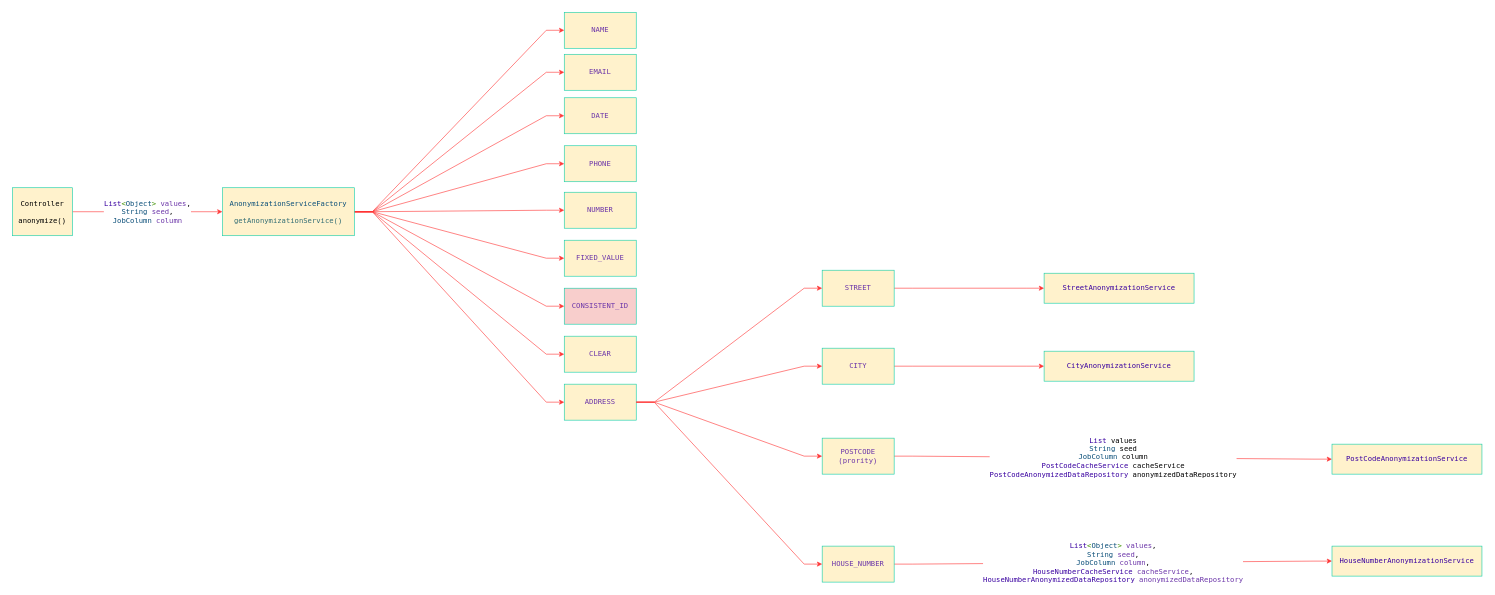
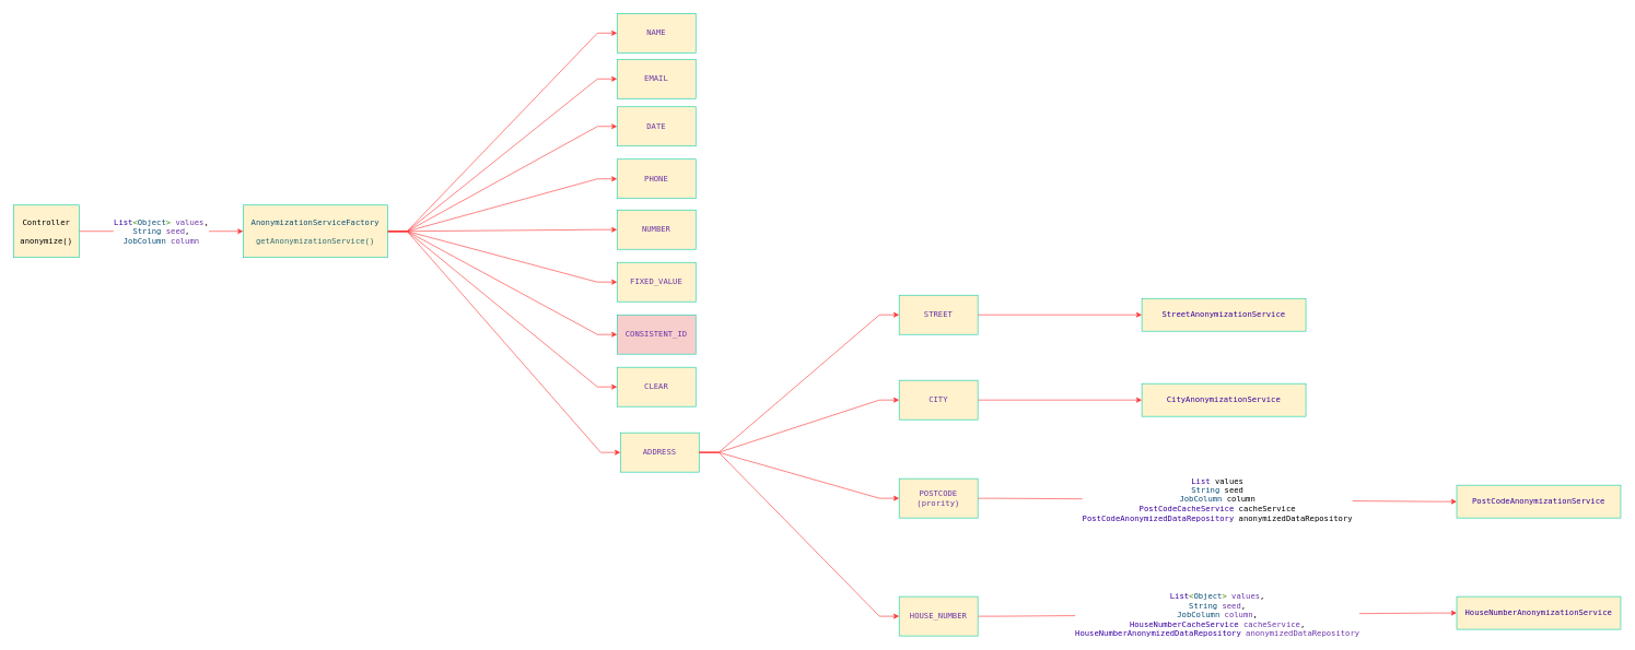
  <mxCell id="0" />
  <mxCell id="1" parent="0" />
  <mxCell id="2" value="&lt;div style=&quot;background-color:#ffffff;color:#000000&quot;&gt;&lt;pre style=&quot;font-family:'Monaco',monospace;font-size:9.0pt;&quot;&gt;&lt;span style=&quot;color:#3900a0;&quot;&gt;List&lt;/span&gt;&lt;span style=&quot;color:#3f9101;&quot;&gt;&amp;lt;&lt;/span&gt;&lt;span style=&quot;color:#0b4f79;&quot;&gt;Object&lt;/span&gt;&lt;span style=&quot;color:#3f9101;&quot;&gt;&amp;gt; &lt;/span&gt;&lt;span style=&quot;color:#6c36a9;&quot;&gt;values&lt;/span&gt;,&lt;br&gt;&lt;span style=&quot;color:#0b4f79;&quot;&gt;String &lt;/span&gt;&lt;span style=&quot;color:#6c36a9;&quot;&gt;seed&lt;/span&gt;,&lt;br&gt;&lt;span style=&quot;color:#0b4f79;&quot;&gt;JobColumn &lt;/span&gt;&lt;span style=&quot;color:#6c36a9;&quot;&gt;column&lt;/span&gt;&lt;/pre&gt;&lt;/div&gt;" style="edgeStyle=orthogonalEdgeStyle;shape=connector;rounded=0;orthogonalLoop=1;jettySize=auto;html=1;strokeColor=#FF3333;align=center;verticalAlign=middle;fontFamily=Lucida Console;fontSize=24;fontColor=default;labelBorderColor=none;labelBackgroundColor=default;endArrow=classic;" parent="1" source="3" target="13" edge="1"><mxGeometry relative="1" as="geometry" /></mxCell>
  <mxCell id="3" value="&lt;pre style=&quot;font-family: Monaco, monospace; font-size: 9pt;&quot;&gt;&lt;font style=&quot;color: rgb(0, 0, 0);&quot;&gt;Controller&lt;/font&gt;&lt;/pre&gt;&lt;pre style=&quot;font-family: Monaco, monospace; font-size: 9pt;&quot;&gt;anonymize()&lt;/pre&gt;" style="rounded=0;whiteSpace=wrap;html=1;fontSize=24;fontFamily=Lucida Console;fillColor=#fff2cc;strokeColor=light-dark(#0dcea8, #6d5100);labelBorderColor=none;" parent="1" vertex="1"><mxGeometry x="20" y="312.5" width="100" height="80" as="geometry" /></mxCell>
  <mxCell id="4" value="" style="edgeStyle=entityRelationEdgeStyle;shape=connector;rounded=0;orthogonalLoop=1;jettySize=auto;html=1;strokeColor=#FF3333;align=center;verticalAlign=middle;fontFamily=Lucida Console;fontSize=24;fontColor=default;labelBorderColor=none;labelBackgroundColor=default;endArrow=classic;" parent="1" source="13" target="14" edge="1"><mxGeometry relative="1" as="geometry" /></mxCell>
  <mxCell id="5" value="" style="edgeStyle=entityRelationEdgeStyle;shape=connector;rounded=0;orthogonalLoop=1;jettySize=auto;html=1;strokeColor=#FF3333;align=center;verticalAlign=middle;fontFamily=Lucida Console;fontSize=24;fontColor=default;labelBorderColor=none;labelBackgroundColor=default;endArrow=classic;" parent="1" source="13" target="15" edge="1"><mxGeometry relative="1" as="geometry" /></mxCell>
  <mxCell id="6" value="" style="edgeStyle=entityRelationEdgeStyle;shape=connector;rounded=0;orthogonalLoop=1;jettySize=auto;html=1;strokeColor=#FF3333;align=center;verticalAlign=middle;fontFamily=Lucida Console;fontSize=24;fontColor=default;labelBorderColor=none;labelBackgroundColor=default;endArrow=classic;" parent="1" source="13" target="16" edge="1"><mxGeometry relative="1" as="geometry" /></mxCell>
  <mxCell id="7" value="" style="edgeStyle=entityRelationEdgeStyle;shape=connector;rounded=0;orthogonalLoop=1;jettySize=auto;html=1;strokeColor=#FF3333;align=center;verticalAlign=middle;fontFamily=Lucida Console;fontSize=24;fontColor=default;labelBorderColor=none;labelBackgroundColor=default;endArrow=classic;" parent="1" source="13" target="17" edge="1"><mxGeometry relative="1" as="geometry" /></mxCell>
  <mxCell id="8" value="" style="edgeStyle=entityRelationEdgeStyle;shape=connector;rounded=0;orthogonalLoop=1;jettySize=auto;html=1;strokeColor=#FF3333;align=center;verticalAlign=middle;fontFamily=Lucida Console;fontSize=24;fontColor=default;labelBorderColor=none;labelBackgroundColor=default;endArrow=classic;" parent="1" source="13" target="18" edge="1"><mxGeometry relative="1" as="geometry" /></mxCell>
  <mxCell id="9" value="" style="edgeStyle=entityRelationEdgeStyle;shape=connector;rounded=0;orthogonalLoop=1;jettySize=auto;html=1;strokeColor=#FF3333;align=center;verticalAlign=middle;fontFamily=Lucida Console;fontSize=24;fontColor=default;labelBorderColor=none;labelBackgroundColor=default;endArrow=classic;" parent="1" source="13" target="19" edge="1"><mxGeometry relative="1" as="geometry" /></mxCell>
  <mxCell id="10" value="" style="edgeStyle=entityRelationEdgeStyle;shape=connector;rounded=0;orthogonalLoop=1;jettySize=auto;html=1;strokeColor=#FF3333;align=center;verticalAlign=middle;fontFamily=Lucida Console;fontSize=24;fontColor=default;labelBorderColor=none;labelBackgroundColor=default;endArrow=classic;" parent="1" source="13" target="20" edge="1"><mxGeometry relative="1" as="geometry" /></mxCell>
  <mxCell id="11" value="" style="edgeStyle=entityRelationEdgeStyle;shape=connector;rounded=0;orthogonalLoop=1;jettySize=auto;html=1;strokeColor=#FF3333;align=center;verticalAlign=middle;fontFamily=Lucida Console;fontSize=24;fontColor=default;labelBorderColor=none;labelBackgroundColor=default;endArrow=classic;" parent="1" source="13" target="21" edge="1"><mxGeometry relative="1" as="geometry" /></mxCell>
  <mxCell id="12" value="" style="edgeStyle=entityRelationEdgeStyle;shape=connector;rounded=0;orthogonalLoop=1;jettySize=auto;html=1;strokeColor=#FF3333;align=center;verticalAlign=middle;fontFamily=Lucida Console;fontSize=24;fontColor=default;labelBorderColor=none;labelBackgroundColor=default;endArrow=classic;" parent="1" source="13" target="22" edge="1"><mxGeometry relative="1" as="geometry" /></mxCell>
  <mxCell id="13" value="&lt;div&gt;&lt;pre style=&quot;font-family: Monaco, monospace; font-size: 9pt;&quot;&gt;&lt;span style=&quot;color: rgb(50, 109, 116);&quot;&gt;&lt;div style=&quot;color: rgb(0, 0, 0);&quot;&gt;&lt;pre style=&quot;font-family: Monaco, monospace; font-size: 9pt;&quot;&gt;&lt;span style=&quot;color: rgb(11, 79, 121);&quot;&gt;AnonymizationServiceFactory&lt;/span&gt;&lt;/pre&gt;&lt;/div&gt;&lt;/span&gt;&lt;/pre&gt;&lt;pre style=&quot;font-family: Monaco, monospace; font-size: 9pt;&quot;&gt;&lt;span style=&quot;color: rgb(50, 109, 116);&quot;&gt;getAnonymizationService()&lt;/span&gt;&lt;/pre&gt;&lt;/div&gt;" style="rounded=0;whiteSpace=wrap;html=1;fontSize=24;fontFamily=Lucida Console;fillColor=#fff2cc;strokeColor=light-dark(#0dcea8, #6d5100);labelBorderColor=none;" parent="1" vertex="1"><mxGeometry x="370" y="312.5" width="220" height="80" as="geometry" /></mxCell>
  <mxCell id="14" value="&lt;div&gt;&lt;pre style=&quot;font-family: Monaco, monospace; font-size: 9pt;&quot;&gt;&lt;span style=&quot;color: rgb(108, 54, 169);&quot;&gt;NAME&lt;/span&gt;&lt;/pre&gt;&lt;/div&gt;" style="whiteSpace=wrap;html=1;fontSize=24;fontFamily=Lucida Console;fillColor=#fff2cc;strokeColor=light-dark(#0dcea8, #6d5100);rounded=0;labelBorderColor=none;" parent="1" vertex="1"><mxGeometry x="940" y="20" width="120" height="60" as="geometry" /></mxCell>
  <mxCell id="15" value="&lt;div style=&quot;&quot;&gt;&lt;pre style=&quot;font-family: Monaco, monospace; font-size: 9pt;&quot;&gt;&lt;span style=&quot;color: rgb(108, 54, 169);&quot;&gt;EMAIL&lt;/span&gt;&lt;/pre&gt;&lt;/div&gt;" style="whiteSpace=wrap;html=1;fontSize=24;fontFamily=Lucida Console;fillColor=#fff2cc;strokeColor=light-dark(#0dcea8, #6d5100);rounded=0;labelBorderColor=none;" parent="1" vertex="1"><mxGeometry x="940" y="90" width="120" height="60" as="geometry" /></mxCell>
  <mxCell id="16" value="&lt;div style=&quot;&quot;&gt;&lt;pre style=&quot;font-family: Monaco, monospace; font-size: 9pt;&quot;&gt;&lt;span style=&quot;color: rgb(108, 54, 169);&quot;&gt;DATE&lt;/span&gt;&lt;/pre&gt;&lt;/div&gt;" style="whiteSpace=wrap;html=1;fontSize=24;fontFamily=Lucida Console;fillColor=#fff2cc;strokeColor=light-dark(#0dcea8, #6d5100);rounded=0;labelBorderColor=none;" parent="1" vertex="1"><mxGeometry x="940" y="162.5" width="120" height="60" as="geometry" /></mxCell>
  <mxCell id="17" value="&lt;div style=&quot;&quot;&gt;&lt;pre style=&quot;font-family: Monaco, monospace; font-size: 9pt;&quot;&gt;&lt;span style=&quot;color: rgb(108, 54, 169);&quot;&gt;PHONE&lt;/span&gt;&lt;/pre&gt;&lt;/div&gt;" style="whiteSpace=wrap;html=1;fontSize=24;fontFamily=Lucida Console;fillColor=#fff2cc;strokeColor=light-dark(#0dcea8, #6d5100);rounded=0;labelBorderColor=none;" parent="1" vertex="1"><mxGeometry x="940" y="242.5" width="120" height="60" as="geometry" /></mxCell>
  <mxCell id="18" value="&lt;div style=&quot;&quot;&gt;&lt;pre style=&quot;font-family: Monaco, monospace; font-size: 9pt;&quot;&gt;&lt;span style=&quot;color: rgb(108, 54, 169);&quot;&gt;NUMBER&lt;/span&gt;&lt;/pre&gt;&lt;/div&gt;" style="whiteSpace=wrap;html=1;fontSize=24;fontFamily=Lucida Console;fillColor=#fff2cc;strokeColor=light-dark(#0dcea8, #6d5100);rounded=0;labelBorderColor=none;" parent="1" vertex="1"><mxGeometry x="940" y="320" width="120" height="60" as="geometry" /></mxCell>
  <mxCell id="19" value="&lt;div style=&quot;&quot;&gt;&lt;pre style=&quot;font-family: Monaco, monospace; font-size: 9pt;&quot;&gt;&lt;span style=&quot;color: rgb(108, 54, 169);&quot;&gt;FIXED_VALUE&lt;/span&gt;&lt;/pre&gt;&lt;/div&gt;" style="whiteSpace=wrap;html=1;fontSize=24;fontFamily=Lucida Console;fillColor=#fff2cc;strokeColor=light-dark(#0dcea8, #6d5100);rounded=0;labelBorderColor=none;" parent="1" vertex="1"><mxGeometry x="940" y="400" width="120" height="60" as="geometry" /></mxCell>
  <mxCell id="20" value="&lt;div style=&quot;&quot;&gt;&lt;pre style=&quot;font-family: Monaco, monospace; font-size: 9pt;&quot;&gt;&lt;span style=&quot;color: rgb(108, 54, 169);&quot;&gt;CONSISTENT_ID&lt;/span&gt;&lt;/pre&gt;&lt;/div&gt;" style="whiteSpace=wrap;html=1;fontSize=24;fontFamily=Lucida Console;fillColor=#f8cecc;strokeColor=light-dark(#0dcea8, #6d5100);rounded=0;labelBorderColor=none;" parent="1" vertex="1"><mxGeometry x="940" y="480" width="120" height="60" as="geometry" /></mxCell>
  <mxCell id="21" value="&lt;div style=&quot;&quot;&gt;&lt;pre style=&quot;font-family: Monaco, monospace; font-size: 9pt;&quot;&gt;&lt;span style=&quot;color: rgb(108, 54, 169);&quot;&gt;CLEAR&lt;/span&gt;&lt;/pre&gt;&lt;/div&gt;" style="whiteSpace=wrap;html=1;fontSize=24;fontFamily=Lucida Console;fillColor=#fff2cc;strokeColor=light-dark(#0dcea8, #6d5100);rounded=0;labelBorderColor=none;" parent="1" vertex="1"><mxGeometry x="940" y="560" width="120" height="60" as="geometry" /></mxCell>
- <mxCell id="22" value="&lt;div style=&quot;&quot;&gt;&lt;pre style=&quot;font-family: Monaco, monospace; font-size: 9pt;&quot;&gt;&lt;span style=&quot;color: rgb(108, 54, 169);&quot;&gt;ADDRESS&lt;/span&gt;&lt;/pre&gt;&lt;/div&gt;" style="whiteSpace=wrap;html=1;fontSize=24;fontFamily=Lucida Console;fillColor=#fff2cc;strokeColor=light-dark(#0dcea8, #6d5100);rounded=0;labelBorderColor=none;" parent="1" vertex="1"><mxGeometry x="940" y="640" width="120" height="60" as="geometry" /></mxCell>
+ <mxCell id="22" value="&lt;div style=&quot;&quot;&gt;&lt;pre style=&quot;font-family: Monaco, monospace; font-size: 9pt;&quot;&gt;&lt;span style=&quot;color: rgb(108, 54, 169);&quot;&gt;ADDRESS&lt;/span&gt;&lt;/pre&gt;&lt;/div&gt;" style="whiteSpace=wrap;html=1;fontSize=24;fontFamily=Lucida Console;fillColor=#fff2cc;strokeColor=light-dark(#0dcea8, #6d5100);rounded=0;labelBorderColor=none;" parent="1" vertex="1"><mxGeometry x="945" y="660" width="120" height="60" as="geometry" /></mxCell>
  <mxCell id="23" value="" style="edgeStyle=entityRelationEdgeStyle;shape=connector;rounded=0;orthogonalLoop=1;jettySize=auto;html=1;strokeColor=#FF3333;align=center;verticalAlign=middle;fontFamily=Lucida Console;fontSize=24;fontColor=default;labelBorderColor=none;labelBackgroundColor=default;endArrow=classic;" parent="1" source="24" target="35" edge="1"><mxGeometry relative="1" as="geometry" /></mxCell>
  <mxCell id="24" value="&lt;div style=&quot;&quot;&gt;&lt;pre style=&quot;font-family: Monaco, monospace; font-size: 9pt;&quot;&gt;&lt;div&gt;&lt;pre style=&quot;font-family: Monaco, monospace; font-size: 9pt;&quot;&gt;&lt;span style=&quot;color: rgb(108, 54, 169);&quot;&gt;STREET&lt;/span&gt;&lt;/pre&gt;&lt;/div&gt;&lt;/pre&gt;&lt;/div&gt;" style="whiteSpace=wrap;html=1;fontSize=24;fontFamily=Lucida Console;fillColor=#fff2cc;strokeColor=light-dark(#0dcea8, #6d5100);rounded=0;labelBorderColor=none;" parent="1" vertex="1"><mxGeometry x="1370" y="450" width="120" height="60" as="geometry" /></mxCell>
  <mxCell id="25" value="" style="edgeStyle=entityRelationEdgeStyle;shape=connector;rounded=0;orthogonalLoop=1;jettySize=auto;html=1;strokeColor=#FF3333;align=center;verticalAlign=middle;fontFamily=Lucida Console;fontSize=24;fontColor=default;labelBorderColor=none;labelBackgroundColor=default;endArrow=classic;" parent="1" source="26" target="36" edge="1"><mxGeometry relative="1" as="geometry" /></mxCell>
  <mxCell id="26" value="&lt;div style=&quot;&quot;&gt;&lt;pre style=&quot;font-family: Monaco, monospace; font-size: 9pt;&quot;&gt;&lt;div style=&quot;&quot;&gt;&lt;pre style=&quot;font-family: Monaco, monospace; font-size: 9pt;&quot;&gt;&lt;span style=&quot;color: rgb(108, 54, 169);&quot;&gt;CITY&lt;/span&gt;&lt;/pre&gt;&lt;/div&gt;&lt;/pre&gt;&lt;/div&gt;" style="whiteSpace=wrap;html=1;fontSize=24;fontFamily=Lucida Console;fillColor=#fff2cc;strokeColor=light-dark(#0dcea8, #6d5100);rounded=0;labelBorderColor=none;" parent="1" vertex="1"><mxGeometry x="1370" y="580" width="120" height="60" as="geometry" /></mxCell>
  <mxCell id="27" value="&lt;div style=&quot;background-color:#ffffff;color:#000000&quot;&gt;&lt;pre style=&quot;font-family:'Monaco',monospace;font-size:9.0pt;&quot;&gt;&lt;span style=&quot;color:#3900a0;&quot;&gt;List &lt;/span&gt;values&lt;br&gt;&lt;span style=&quot;color:#0b4f79;&quot;&gt;String &lt;/span&gt;seed&lt;br&gt;&lt;span style=&quot;color:#0b4f79;&quot;&gt;JobColumn &lt;/span&gt;column&lt;br&gt;&lt;span style=&quot;color:#3900a0;&quot;&gt;PostCodeCacheService &lt;/span&gt;cacheService&lt;br&gt;&lt;span style=&quot;color:#3900a0;&quot;&gt;PostCodeAnonymizedDataRepository &lt;/span&gt;anonymizedDataRepository&lt;/pre&gt;&lt;/div&gt;" style="edgeStyle=entityRelationEdgeStyle;shape=connector;rounded=0;orthogonalLoop=1;jettySize=auto;html=1;strokeColor=#FF3333;align=center;verticalAlign=middle;fontFamily=Lucida Console;fontSize=24;fontColor=default;labelBorderColor=none;labelBackgroundColor=default;endArrow=classic;" parent="1" source="28" target="37" edge="1"><mxGeometry relative="1" as="geometry" /></mxCell>
  <mxCell id="28" value="&lt;div style=&quot;&quot;&gt;&lt;pre style=&quot;font-family: Monaco, monospace; font-size: 9pt;&quot;&gt;&lt;div style=&quot;&quot;&gt;&lt;pre style=&quot;font-family: Monaco, monospace; font-size: 9pt;&quot;&gt;&lt;span style=&quot;color: rgb(108, 54, 169);&quot;&gt;POSTCODE&lt;br/&gt;(prority)&lt;/span&gt;&lt;/pre&gt;&lt;/div&gt;&lt;/pre&gt;&lt;/div&gt;" style="whiteSpace=wrap;html=1;fontSize=24;fontFamily=Lucida Console;fillColor=#fff2cc;strokeColor=light-dark(#0dcea8, #6d5100);rounded=0;labelBorderColor=none;" parent="1" vertex="1"><mxGeometry x="1370" y="730" width="120" height="60" as="geometry" /></mxCell>
  <mxCell id="29" value="&lt;div style=&quot;background-color:#ffffff;color:#000000&quot;&gt;&lt;pre style=&quot;font-family:'Monaco',monospace;font-size:9.0pt;&quot;&gt;&lt;span style=&quot;color:#3900a0;&quot;&gt;List&lt;/span&gt;&lt;span style=&quot;color:#3f9101;&quot;&gt;&amp;lt;&lt;/span&gt;&lt;span style=&quot;color:#0b4f79;&quot;&gt;Object&lt;/span&gt;&lt;span style=&quot;color:#3f9101;&quot;&gt;&amp;gt; &lt;/span&gt;&lt;span style=&quot;color:#6c36a9;&quot;&gt;values&lt;/span&gt;,&lt;br&gt;&lt;span style=&quot;color:#0b4f79;&quot;&gt;String &lt;/span&gt;&lt;span style=&quot;color:#6c36a9;&quot;&gt;seed&lt;/span&gt;,&lt;br&gt;&lt;span style=&quot;color:#0b4f79;&quot;&gt;JobColumn &lt;/span&gt;&lt;span style=&quot;color:#6c36a9;&quot;&gt;column&lt;/span&gt;,&lt;br&gt;&lt;span style=&quot;color:#3900a0;&quot;&gt;HouseNumberCacheService &lt;/span&gt;&lt;span style=&quot;color:#6c36a9;&quot;&gt;cacheService&lt;/span&gt;,&lt;br&gt;&lt;span style=&quot;color:#3900a0;&quot;&gt;HouseNumberAnonymizedDataRepository &lt;/span&gt;&lt;span style=&quot;color:#6c36a9;&quot;&gt;anonymizedDataRepository&lt;/span&gt;&lt;/pre&gt;&lt;/div&gt;" style="edgeStyle=entityRelationEdgeStyle;shape=connector;rounded=0;orthogonalLoop=1;jettySize=auto;html=1;strokeColor=#FF3333;align=center;verticalAlign=middle;fontFamily=Lucida Console;fontSize=24;fontColor=default;labelBorderColor=none;labelBackgroundColor=default;endArrow=classic;" parent="1" source="30" target="38" edge="1"><mxGeometry relative="1" as="geometry" /></mxCell>
  <mxCell id="30" value="&lt;div style=&quot;&quot;&gt;&lt;pre style=&quot;font-family: Monaco, monospace; font-size: 9pt;&quot;&gt;&lt;div style=&quot;&quot;&gt;&lt;pre style=&quot;font-family: Monaco, monospace; font-size: 9pt;&quot;&gt;&lt;span style=&quot;color: rgb(108, 54, 169);&quot;&gt;HOUSE_NUMBER&lt;/span&gt;&lt;/pre&gt;&lt;/div&gt;&lt;/pre&gt;&lt;/div&gt;" style="whiteSpace=wrap;html=1;fontSize=24;fontFamily=Lucida Console;fillColor=#fff2cc;strokeColor=light-dark(#0dcea8, #6d5100);rounded=0;labelBorderColor=none;" parent="1" vertex="1"><mxGeometry x="1370" y="910" width="120" height="60" as="geometry" /></mxCell>
  <mxCell id="31" value="" style="endArrow=classic;html=1;rounded=0;strokeColor=#FF3333;align=center;verticalAlign=middle;fontFamily=Lucida Console;fontSize=24;fontColor=default;labelBorderColor=none;labelBackgroundColor=default;edgeStyle=entityRelationEdgeStyle;exitX=1;exitY=0.5;exitDx=0;exitDy=0;entryX=0;entryY=0.5;entryDx=0;entryDy=0;" parent="1" source="22" target="24" edge="1"><mxGeometry width="50" height="50" relative="1" as="geometry"><mxPoint x="1240" y="570" as="sourcePoint" /><mxPoint x="1290" y="520" as="targetPoint" /></mxGeometry></mxCell>
  <mxCell id="32" value="" style="endArrow=classic;html=1;rounded=0;strokeColor=#FF3333;align=center;verticalAlign=middle;fontFamily=Lucida Console;fontSize=24;fontColor=default;labelBorderColor=none;labelBackgroundColor=default;edgeStyle=entityRelationEdgeStyle;exitX=1;exitY=0.5;exitDx=0;exitDy=0;entryX=0;entryY=0.5;entryDx=0;entryDy=0;" parent="1" source="22" target="26" edge="1"><mxGeometry width="50" height="50" relative="1" as="geometry"><mxPoint x="1180" y="930" as="sourcePoint" /><mxPoint x="1500" y="680" as="targetPoint" /></mxGeometry></mxCell>
  <mxCell id="33" value="" style="endArrow=classic;html=1;rounded=0;strokeColor=#FF3333;align=center;verticalAlign=middle;fontFamily=Lucida Console;fontSize=24;fontColor=default;labelBorderColor=none;labelBackgroundColor=default;edgeStyle=entityRelationEdgeStyle;exitX=1;exitY=0.5;exitDx=0;exitDy=0;entryX=0;entryY=0.5;entryDx=0;entryDy=0;" parent="1" source="22" target="28" edge="1"><mxGeometry width="50" height="50" relative="1" as="geometry"><mxPoint x="1330" y="770" as="sourcePoint" /><mxPoint x="1650" y="600" as="targetPoint" /></mxGeometry></mxCell>
  <mxCell id="34" value="" style="endArrow=classic;html=1;rounded=0;strokeColor=#FF3333;align=center;verticalAlign=middle;fontFamily=Lucida Console;fontSize=24;fontColor=default;labelBorderColor=none;labelBackgroundColor=default;edgeStyle=entityRelationEdgeStyle;exitX=1;exitY=0.5;exitDx=0;exitDy=0;entryX=0;entryY=0.5;entryDx=0;entryDy=0;" parent="1" source="22" target="30" edge="1"><mxGeometry width="50" height="50" relative="1" as="geometry"><mxPoint x="1240" y="770" as="sourcePoint" /><mxPoint x="1560" y="680" as="targetPoint" /></mxGeometry></mxCell>
  <mxCell id="35" value="&lt;div style=&quot;&quot;&gt;&lt;pre style=&quot;font-family: Monaco, monospace; font-size: 9pt;&quot;&gt;&lt;span style=&quot;color: rgb(57, 0, 160);&quot;&gt;StreetAnonymizationService&lt;/span&gt;&lt;/pre&gt;&lt;/div&gt;" style="whiteSpace=wrap;html=1;fontSize=24;fontFamily=Lucida Console;fillColor=#fff2cc;strokeColor=light-dark(#0dcea8, #6d5100);rounded=0;labelBorderColor=none;" parent="1" vertex="1"><mxGeometry x="1740" y="455" width="250" height="50" as="geometry" /></mxCell>
  <mxCell id="36" value="&lt;div style=&quot;&quot;&gt;&lt;pre style=&quot;font-family: Monaco, monospace; font-size: 9pt;&quot;&gt;&lt;span style=&quot;color: rgb(57, 0, 160);&quot;&gt;CityAnonymizationService&lt;/span&gt;&lt;/pre&gt;&lt;/div&gt;" style="whiteSpace=wrap;html=1;fontSize=24;fontFamily=Lucida Console;fillColor=#fff2cc;strokeColor=light-dark(#0dcea8, #6d5100);rounded=0;labelBorderColor=none;" parent="1" vertex="1"><mxGeometry x="1740" y="585" width="250" height="50" as="geometry" /></mxCell>
  <mxCell id="37" value="&lt;div style=&quot;&quot;&gt;&lt;pre style=&quot;font-family: Monaco, monospace; font-size: 9pt;&quot;&gt;&lt;span style=&quot;color: rgb(57, 0, 160);&quot;&gt;PostCodeAnonymizationService&lt;/span&gt;&lt;/pre&gt;&lt;/div&gt;" style="whiteSpace=wrap;html=1;fontSize=24;fontFamily=Lucida Console;fillColor=#fff2cc;strokeColor=light-dark(#0dcea8, #6d5100);rounded=0;labelBorderColor=none;" parent="1" vertex="1"><mxGeometry x="2220" y="740" width="250" height="50" as="geometry" /></mxCell>
  <mxCell id="38" value="&lt;div style=&quot;&quot;&gt;&lt;pre style=&quot;font-family: Monaco, monospace; font-size: 9pt;&quot;&gt;&lt;span style=&quot;color: rgb(57, 0, 160);&quot;&gt;HouseNumberAnonymizationService&lt;/span&gt;&lt;/pre&gt;&lt;/div&gt;" style="whiteSpace=wrap;html=1;fontSize=24;fontFamily=Lucida Console;fillColor=#fff2cc;strokeColor=light-dark(#0dcea8, #6d5100);rounded=0;labelBorderColor=none;" parent="1" vertex="1"><mxGeometry x="2220" y="910" width="250" height="50" as="geometry" /></mxCell>
